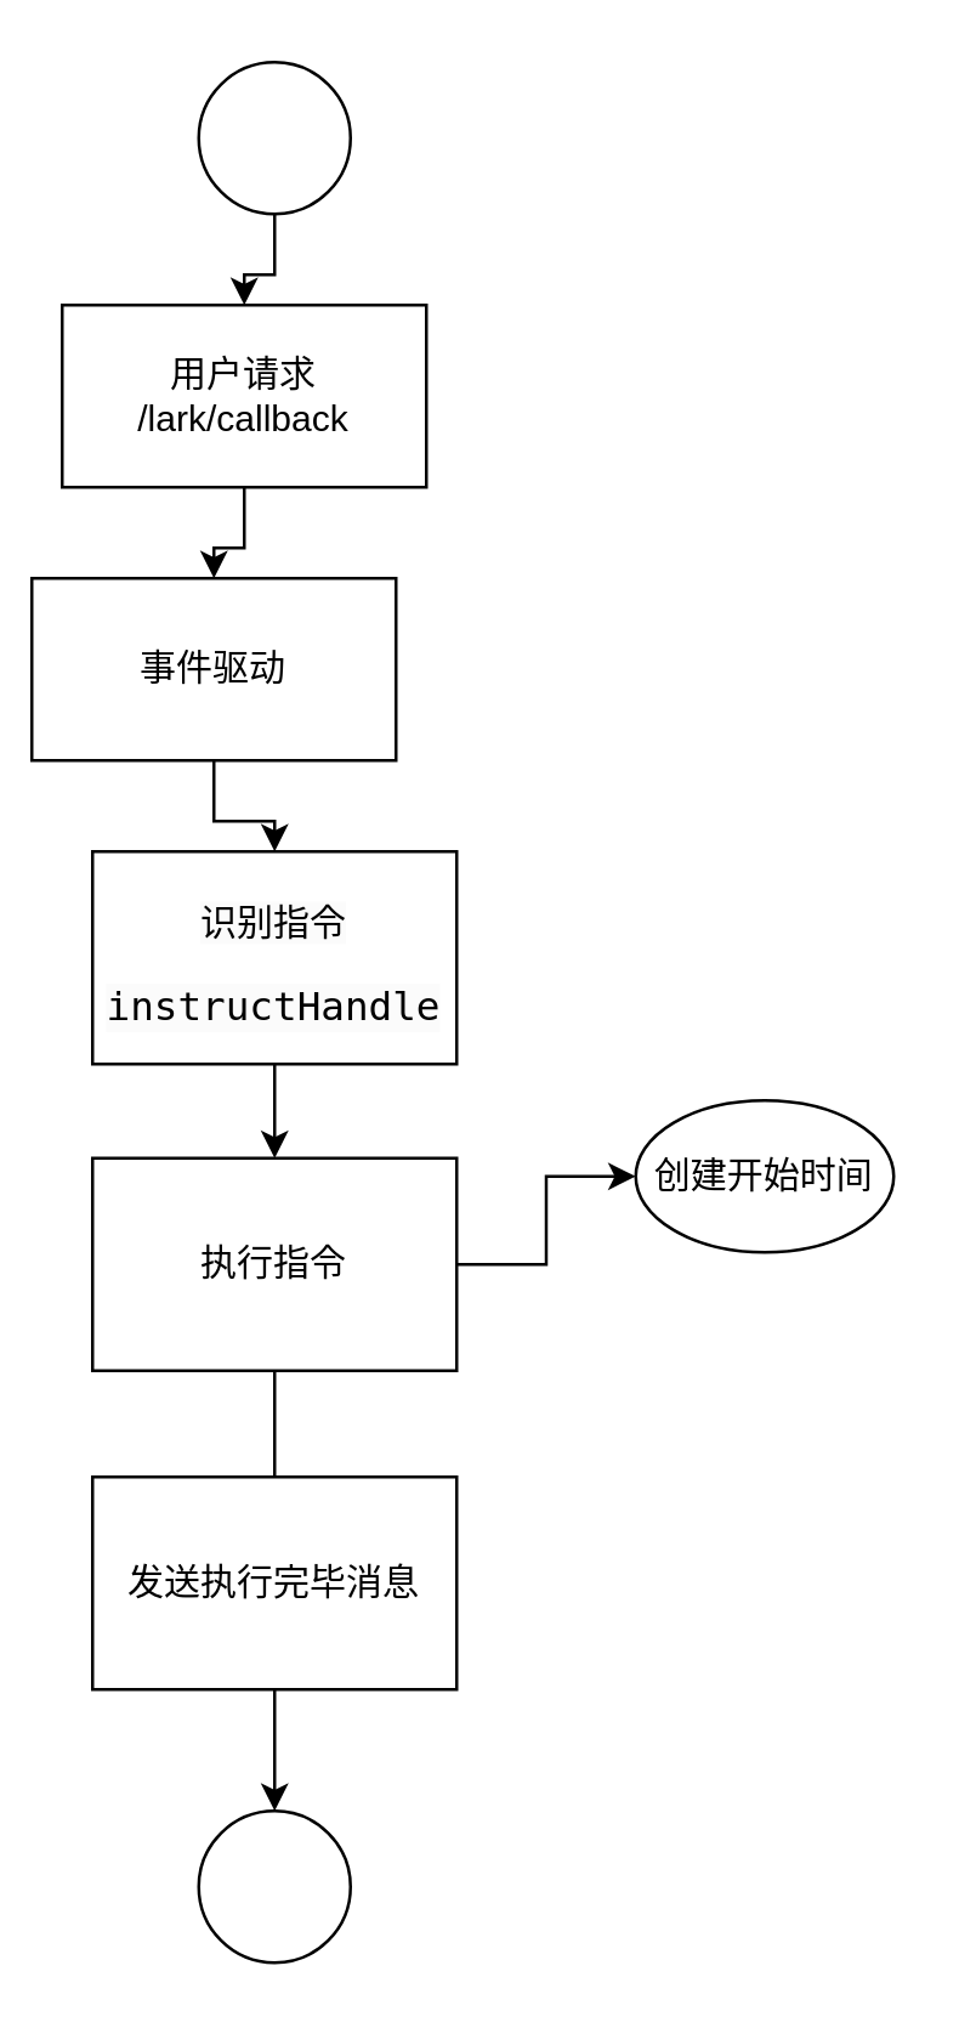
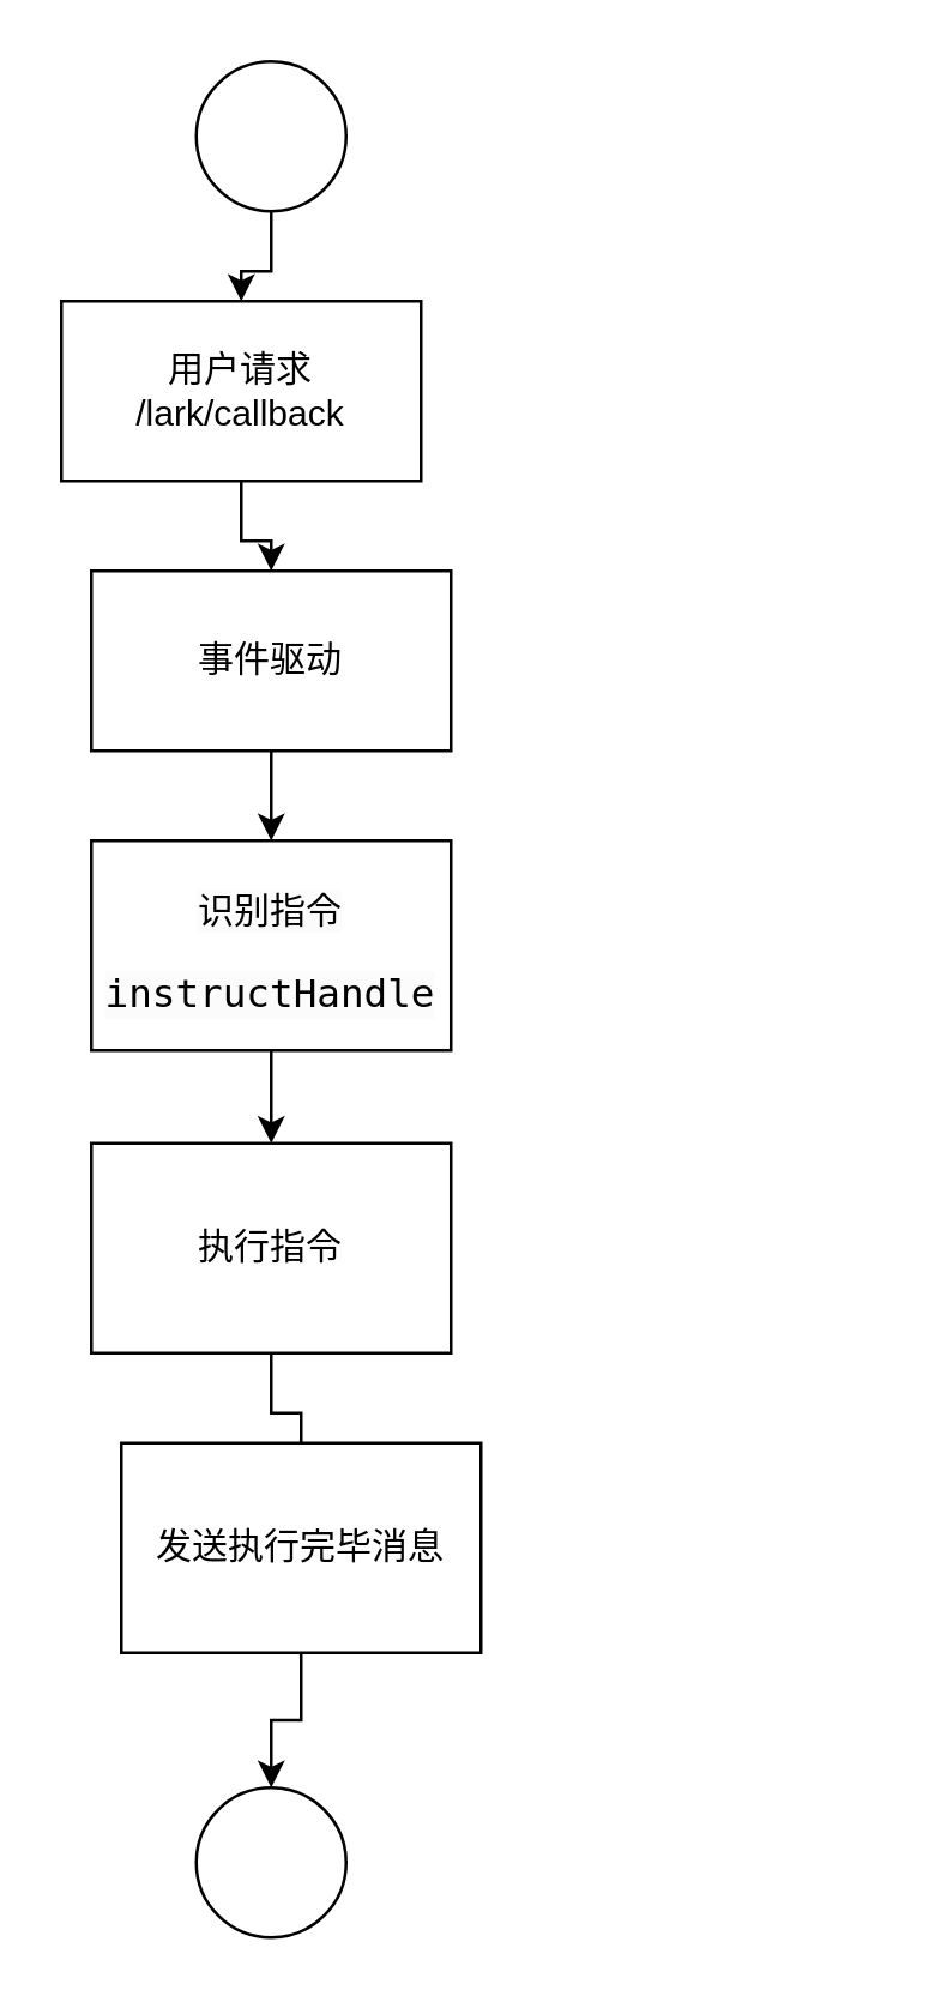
  <mxCell id="0" />
  <mxCell id="1" parent="0" />
  <mxCell id="2" style="edgeStyle=orthogonalEdgeStyle;rounded=0;orthogonalLoop=1;jettySize=auto;html=1;" edge="1" parent="1" source="13" target="4"><mxGeometry relative="1" as="geometry"><mxPoint x="90" y="70" as="sourcePoint" /></mxGeometry></mxCell>
  <mxCell id="3" style="edgeStyle=orthogonalEdgeStyle;rounded=0;orthogonalLoop=1;jettySize=auto;html=1;" edge="1" parent="1" source="4" target="6"><mxGeometry relative="1" as="geometry" /></mxCell>
  <mxCell id="4" value="用户请求&lt;div&gt;/lark/callback&lt;/div&gt;" style="rounded=0;whiteSpace=wrap;html=1;" vertex="1" parent="1"><mxGeometry x="20" y="100" width="120" height="60" as="geometry" /></mxCell>
  <mxCell id="5" style="edgeStyle=orthogonalEdgeStyle;rounded=0;orthogonalLoop=1;jettySize=auto;html=1;" edge="1" parent="1" source="6" target="8"><mxGeometry relative="1" as="geometry" /></mxCell>
- <mxCell id="6" value="事件驱动" style="rounded=0;whiteSpace=wrap;html=1;" vertex="1" parent="1"><mxGeometry x="10" y="190" width="120" height="60" as="geometry" /></mxCell>
+ <mxCell id="6" value="事件驱动" style="rounded=0;whiteSpace=wrap;html=1;" vertex="1" parent="1"><mxGeometry x="30" y="190" width="120" height="60" as="geometry" /></mxCell>
  <mxCell id="7" value="" style="edgeStyle=orthogonalEdgeStyle;rounded=0;orthogonalLoop=1;jettySize=auto;html=1;endArrow=none;" edge="1" parent="1" source="16" target="11"><mxGeometry relative="1" as="geometry" /></mxCell>
  <mxCell id="8" value="" style="rounded=0;whiteSpace=wrap;html=1;" vertex="1" parent="1"><mxGeometry x="30" y="280" width="120" height="70" as="geometry" /></mxCell>
  <mxCell id="9" value="&lt;span style=&quot;color: rgb(0, 0, 0); font-family: Helvetica; font-size: 12px; font-style: normal; font-variant-ligatures: normal; font-variant-caps: normal; font-weight: 400; letter-spacing: normal; orphans: 2; text-indent: 0px; text-transform: none; widows: 2; word-spacing: 0px; -webkit-text-stroke-width: 0px; white-space: normal; background-color: rgb(251, 251, 251); text-decoration-thickness: initial; text-decoration-style: initial; text-decoration-color: initial; float: none; display: inline !important;&quot;&gt;识别指令&lt;/span&gt;&lt;div style=&quot;forced-color-adjust: none; color: rgb(0, 0, 0); font-family: Helvetica; font-size: 12px; font-style: normal; font-variant-ligatures: normal; font-variant-caps: normal; font-weight: 400; letter-spacing: normal; orphans: 2; text-indent: 0px; text-transform: none; widows: 2; word-spacing: 0px; -webkit-text-stroke-width: 0px; white-space: normal; background-color: rgb(251, 251, 251); text-decoration-thickness: initial; text-decoration-style: initial; text-decoration-color: initial;&quot;&gt;&lt;div style=&quot;forced-color-adjust: none;&quot;&gt;&lt;pre style=&quot;forced-color-adjust: none; font-family: &amp;quot;JetBrains Mono&amp;quot;, monospace; font-size: 9.8pt;&quot;&gt;instructHandle&lt;/pre&gt;&lt;/div&gt;&lt;/div&gt;" style="text;whiteSpace=wrap;html=1;align=center;" vertex="1" parent="1"><mxGeometry x="20" y="290" width="140" height="50" as="geometry" /></mxCell>
  <mxCell id="10" style="edgeStyle=orthogonalEdgeStyle;rounded=0;orthogonalLoop=1;jettySize=auto;html=1;entryX=0.5;entryY=0;entryDx=0;entryDy=0;" edge="1" parent="1" source="11" target="12"><mxGeometry relative="1" as="geometry" /></mxCell>
- <mxCell id="11" value="发送执行完毕消息" style="rounded=0;whiteSpace=wrap;html=1;" vertex="1" parent="1"><mxGeometry x="30" y="486" width="120" height="70" as="geometry" /></mxCell>
+ <mxCell id="11" value="发送执行完毕消息" style="rounded=0;whiteSpace=wrap;html=1;" vertex="1" parent="1"><mxGeometry x="40" y="481" width="120" height="70" as="geometry" /></mxCell>
  <mxCell id="12" value="" style="ellipse;whiteSpace=wrap;html=1;aspect=fixed;" vertex="1" parent="1"><mxGeometry x="65" y="596" width="50" height="50" as="geometry" /></mxCell>
  <mxCell id="13" value="" style="ellipse;whiteSpace=wrap;html=1;aspect=fixed;" vertex="1" parent="1"><mxGeometry x="65" y="20" width="50" height="50" as="geometry" /></mxCell>
  <mxCell id="14" value="" style="edgeStyle=orthogonalEdgeStyle;rounded=0;orthogonalLoop=1;jettySize=auto;html=1;" edge="1" parent="1" source="8" target="16"><mxGeometry relative="1" as="geometry"><mxPoint x="90" y="350" as="sourcePoint" /><mxPoint x="90" y="547" as="targetPoint" /></mxGeometry></mxCell>
- <mxCell id="15" style="edgeStyle=orthogonalEdgeStyle;rounded=0;orthogonalLoop=1;jettySize=auto;html=1;entryX=0;entryY=0.5;entryDx=0;entryDy=0;" edge="1" parent="1" source="16" target="17"><mxGeometry relative="1" as="geometry" /></mxCell>
  <mxCell id="16" value="执行指令" style="rounded=0;whiteSpace=wrap;html=1;" vertex="1" parent="1"><mxGeometry x="30" y="381" width="120" height="70" as="geometry" /></mxCell>
- <mxCell id="17" value="创建开始时间" style="ellipse;whiteSpace=wrap;html=1;" vertex="1" parent="1"><mxGeometry x="209" y="362" width="85" height="50" as="geometry" /></mxCell>
